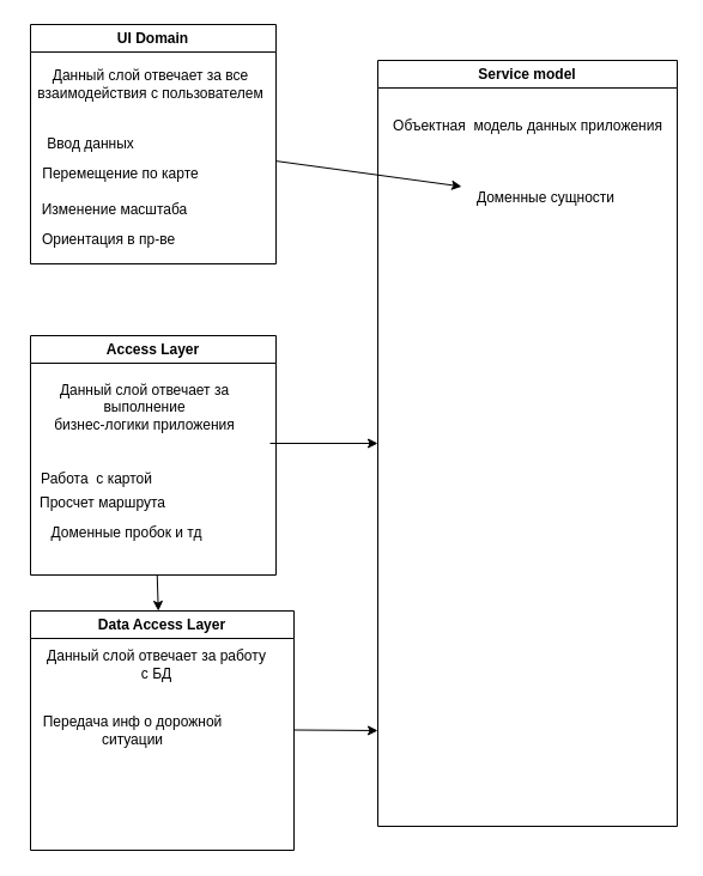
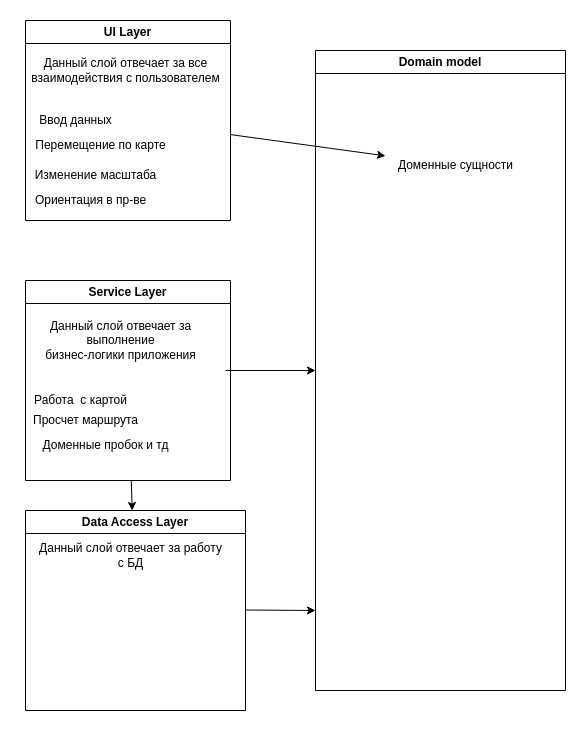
  <mxCell id="0" />
  <mxCell id="1" parent="0" />
  <mxCell id="2" value="" style="edgeStyle=none;html=1;" edge="1" parent="1" source="3" target="20"><mxGeometry relative="1" as="geometry" /></mxCell>
- <mxCell id="3" value="UI Domain" style="swimlane;whiteSpace=wrap;html=1;" parent="1" vertex="1"><mxGeometry x="25" y="20" width="205" height="200" as="geometry" /></mxCell>
+ <mxCell id="3" value="UI Layer" style="swimlane;whiteSpace=wrap;html=1;" parent="1" vertex="1"><mxGeometry x="25" y="20" width="205" height="200" as="geometry" /></mxCell>
  <mxCell id="4" value="Изменение масштаба" style="text;html=1;align=center;verticalAlign=middle;resizable=0;points=[];autosize=1;strokeColor=none;fillColor=none;" parent="3" vertex="1"><mxGeometry x="-5" y="140" width="150" height="30" as="geometry" /></mxCell>
  <mxCell id="5" value="Ориентация в пр-ве" style="text;html=1;align=center;verticalAlign=middle;resizable=0;points=[];autosize=1;strokeColor=none;fillColor=none;" parent="3" vertex="1"><mxGeometry y="165" width="130" height="30" as="geometry" /></mxCell>
  <mxCell id="6" value="Ввод данных" style="text;html=1;align=center;verticalAlign=middle;resizable=0;points=[];autosize=1;strokeColor=none;fillColor=none;" parent="3" vertex="1"><mxGeometry y="85" width="100" height="30" as="geometry" /></mxCell>
  <mxCell id="7" value="Перемещение по карте" style="text;html=1;align=center;verticalAlign=middle;resizable=0;points=[];autosize=1;strokeColor=none;fillColor=none;" parent="3" vertex="1"><mxGeometry y="110" width="150" height="30" as="geometry" /></mxCell>
  <mxCell id="8" value="Данный слой отвечает за все &lt;br&gt;взаимодействия с пользователем" style="text;html=1;align=center;verticalAlign=middle;resizable=0;points=[];autosize=1;strokeColor=none;fillColor=none;" parent="3" vertex="1"><mxGeometry x="-5" y="30" width="210" height="40" as="geometry" /></mxCell>
  <mxCell id="9" value="" style="edgeStyle=none;html=1;" edge="1" parent="1" source="10" target="15"><mxGeometry relative="1" as="geometry" /></mxCell>
- <mxCell id="10" value="Access Layer" style="swimlane;whiteSpace=wrap;html=1;" parent="1" vertex="1"><mxGeometry x="25" y="280" width="205" height="200" as="geometry" /></mxCell>
+ <mxCell id="10" value="Service Layer" style="swimlane;whiteSpace=wrap;html=1;" parent="1" vertex="1"><mxGeometry x="25" y="280" width="205" height="200" as="geometry" /></mxCell>
  <mxCell id="11" value="Данный слой отвечает за &lt;br&gt;выполнение &lt;br&gt;бизнес-логики приложения" style="text;html=1;align=center;verticalAlign=middle;resizable=0;points=[];autosize=1;strokeColor=none;fillColor=none;" parent="10" vertex="1"><mxGeometry x="10" y="30" width="170" height="60" as="geometry" /></mxCell>
  <mxCell id="12" value="Работа&amp;nbsp; с картой" style="text;html=1;align=center;verticalAlign=middle;resizable=0;points=[];autosize=1;strokeColor=none;fillColor=none;" parent="10" vertex="1"><mxGeometry x="-5" y="105" width="120" height="30" as="geometry" /></mxCell>
  <mxCell id="13" value="Просчет маршрута" style="text;html=1;align=center;verticalAlign=middle;resizable=0;points=[];autosize=1;strokeColor=none;fillColor=none;" parent="10" vertex="1"><mxGeometry x="-5" y="125" width="130" height="30" as="geometry" /></mxCell>
  <mxCell id="14" value="Доменные пробок и тд" style="text;html=1;align=center;verticalAlign=middle;resizable=0;points=[];autosize=1;strokeColor=none;fillColor=none;" parent="10" vertex="1"><mxGeometry x="-5" y="150" width="170" height="30" as="geometry" /></mxCell>
  <mxCell id="15" value="Data Access Layer" style="swimlane;whiteSpace=wrap;html=1;" parent="1" vertex="1"><mxGeometry x="25" y="510" width="220" height="200" as="geometry" /></mxCell>
  <mxCell id="16" value="Данный слой отвечает за работу &lt;br&gt;с БД" style="text;html=1;align=center;verticalAlign=middle;resizable=0;points=[];autosize=1;strokeColor=none;fillColor=none;" parent="15" vertex="1"><mxGeometry y="25" width="210" height="40" as="geometry" /></mxCell>
- <mxCell id="17" value="Передача инф о дорожной &lt;br&gt;ситуации" style="text;html=1;align=center;verticalAlign=middle;resizable=0;points=[];autosize=1;strokeColor=none;fillColor=none;" parent="15" vertex="1"><mxGeometry y="80" width="170" height="40" as="geometry" /></mxCell>
- <mxCell id="18" value="Service model" style="swimlane;whiteSpace=wrap;html=1;" parent="1" vertex="1"><mxGeometry x="315" y="50" width="250" height="640" as="geometry" /></mxCell>
- <mxCell id="19" value="Объектная&amp;nbsp; модель данных приложения" style="text;html=1;align=center;verticalAlign=middle;resizable=0;points=[];autosize=1;strokeColor=none;fillColor=none;" parent="18" vertex="1"><mxGeometry y="40" width="250" height="30" as="geometry" /></mxCell>
+ <mxCell id="18" value="Domain model" style="swimlane;whiteSpace=wrap;html=1;" parent="1" vertex="1"><mxGeometry x="315" y="50" width="250" height="640" as="geometry" /></mxCell>
  <mxCell id="20" value="Доменные сущности" style="text;html=1;align=center;verticalAlign=middle;resizable=0;points=[];autosize=1;strokeColor=none;fillColor=none;" parent="18" vertex="1"><mxGeometry x="70" y="100" width="140" height="30" as="geometry" /></mxCell>
  <mxCell id="21" value="" style="edgeStyle=none;html=1;entryX=0;entryY=0.5;entryDx=0;entryDy=0;" edge="1" parent="1" target="18"><mxGeometry relative="1" as="geometry"><mxPoint x="225" y="370" as="sourcePoint" /><mxPoint x="310" y="387.427" as="targetPoint" /></mxGeometry></mxCell>
  <mxCell id="22" value="" style="edgeStyle=none;html=1;" edge="1" parent="1"><mxGeometry relative="1" as="geometry"><mxPoint x="245" y="609.5" as="sourcePoint" /><mxPoint x="315" y="610" as="targetPoint" /></mxGeometry></mxCell>
